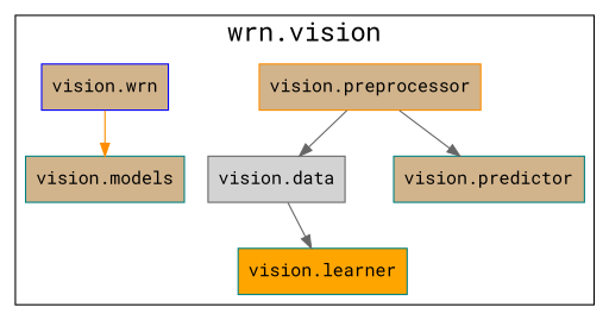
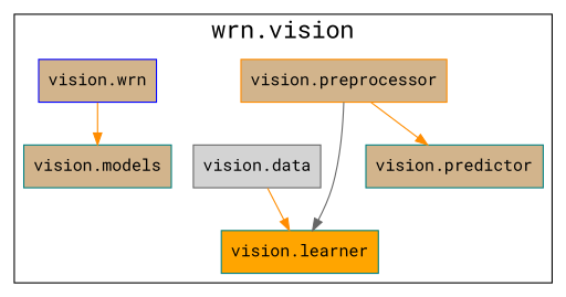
  digraph {
    fontname="Roboto Mono"
    fontsize=20
    node [color=teal fillcolor=tan fontname="Roboto Mono" shape=box style=filled]
    edge [color=gray40 fontname="Roboto Mono"]
    "vision.data" [color=gray40 fillcolor=lightgrey]
    "vision.learner" [fillcolor=orange]
    "vision.models"
    "vision.predictor"
    "vision.preprocessor" [color=darkorange]
    "vision.wrn" [color=blue]
    subgraph cluster_1 {
      label="wrn.vision"
      "vision.data"
      "vision.learner"
      "vision.models"
      "vision.predictor"
      "vision.preprocessor"
      "vision.wrn"
    }
-   "vision.data" -> "vision.learner"
-   "vision.preprocessor" -> "vision.data"
-   "vision.preprocessor" -> "vision.predictor"
+   "vision.data" -> "vision.learner" [color=darkorange]
+   "vision.preprocessor" -> "vision.learner"
+   "vision.preprocessor" -> "vision.predictor" [color=darkorange]
    "vision.wrn" -> "vision.models" [color=darkorange]
  }
